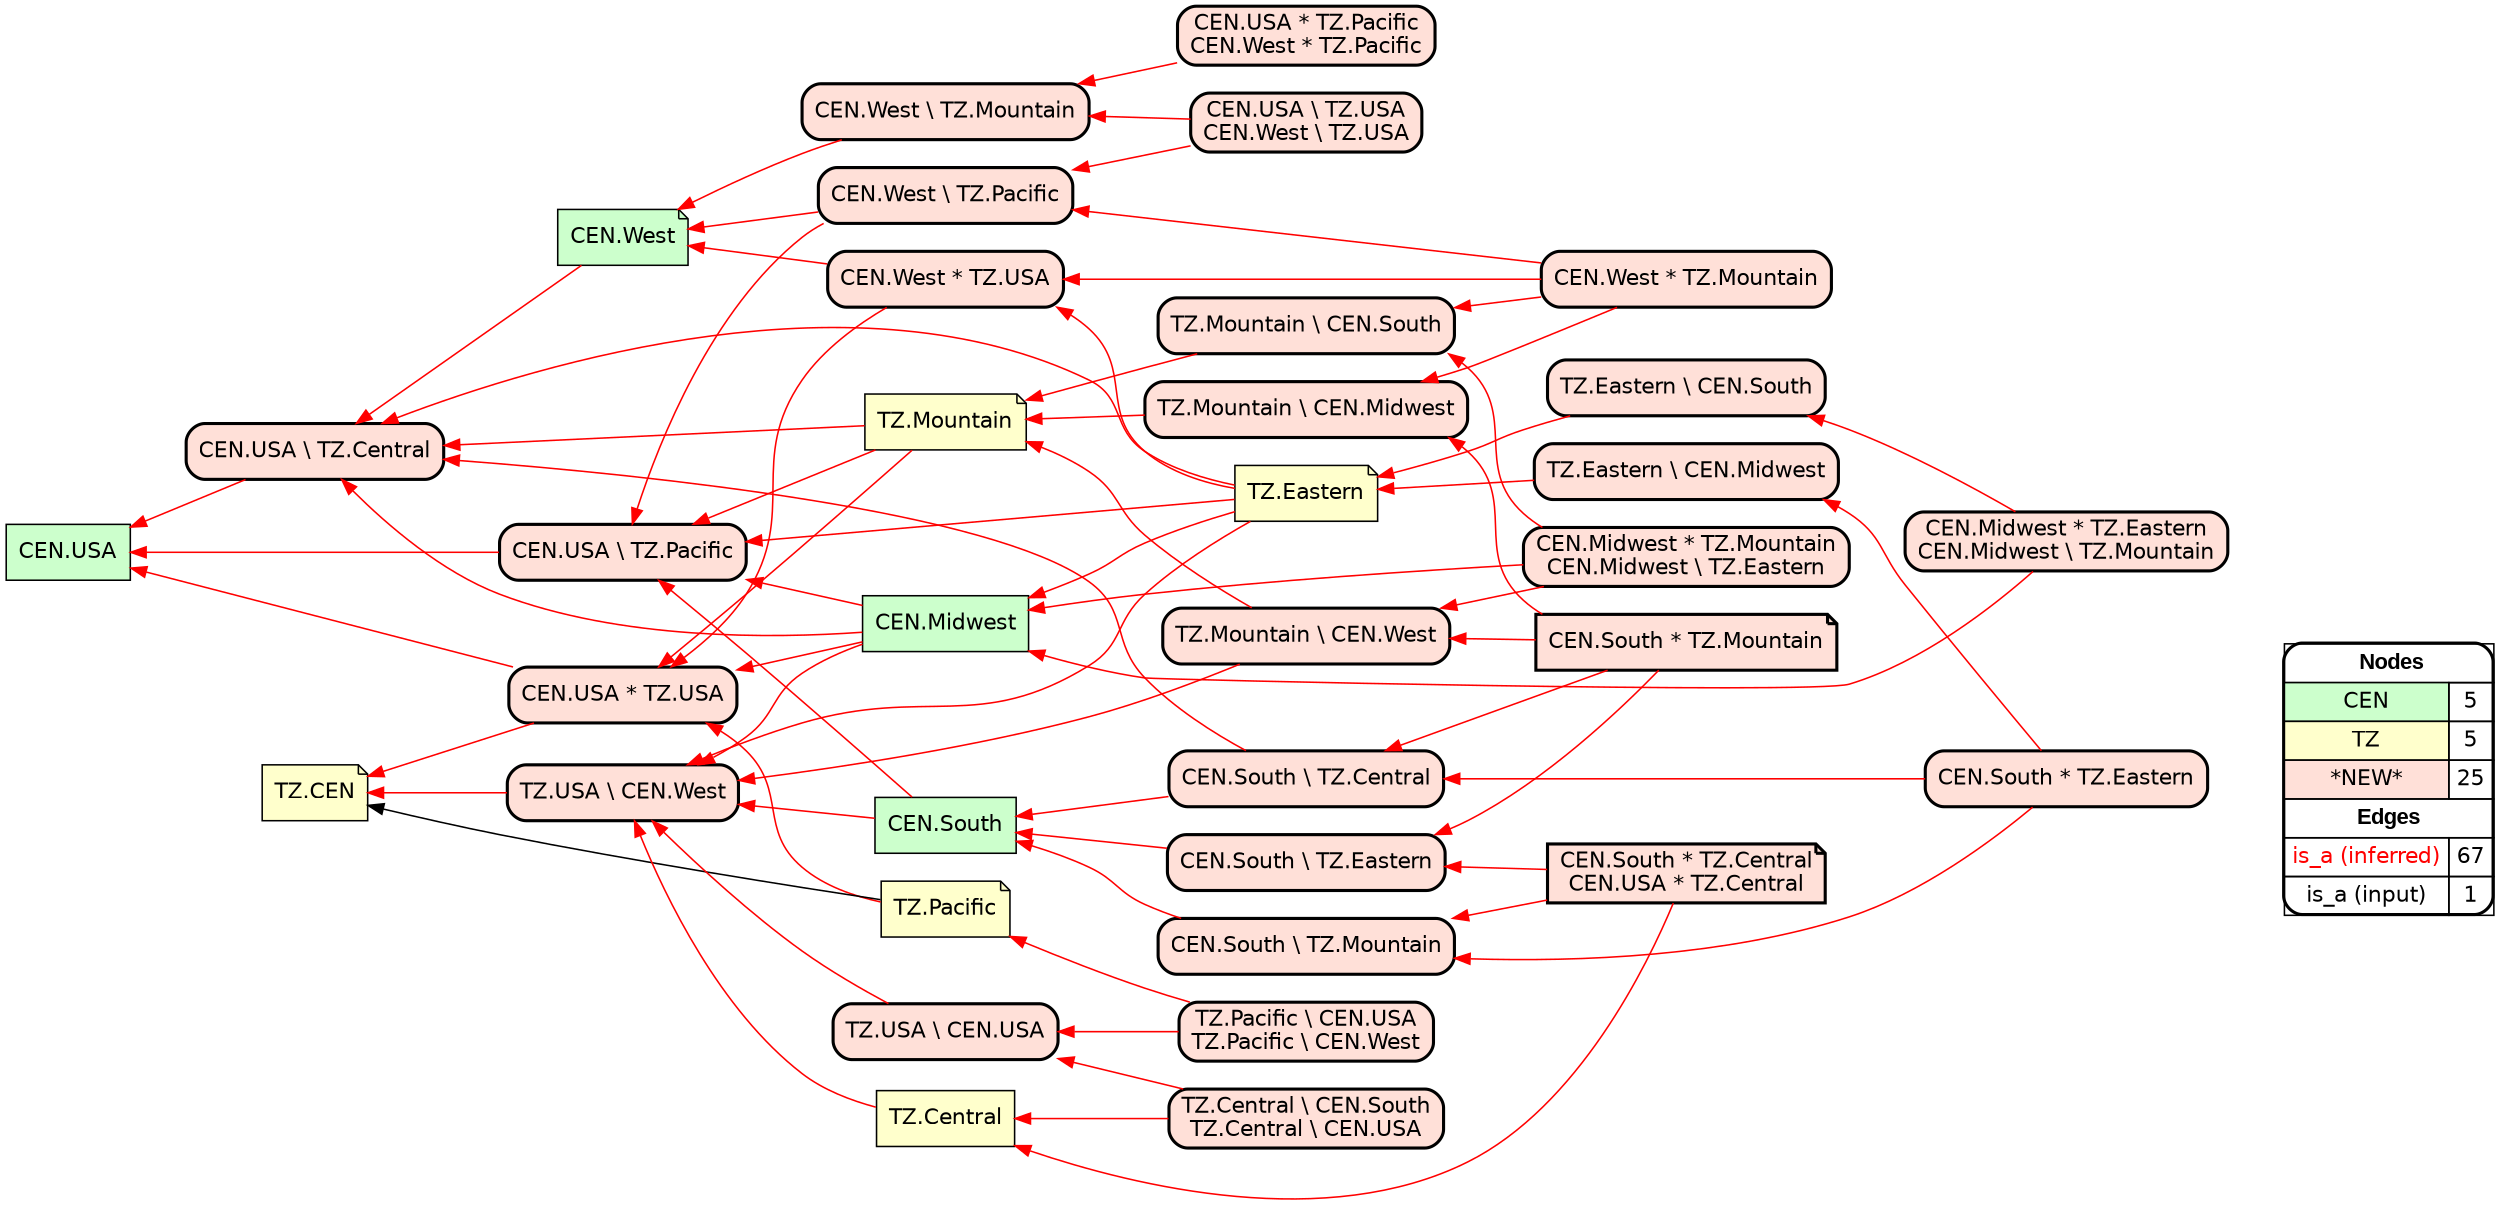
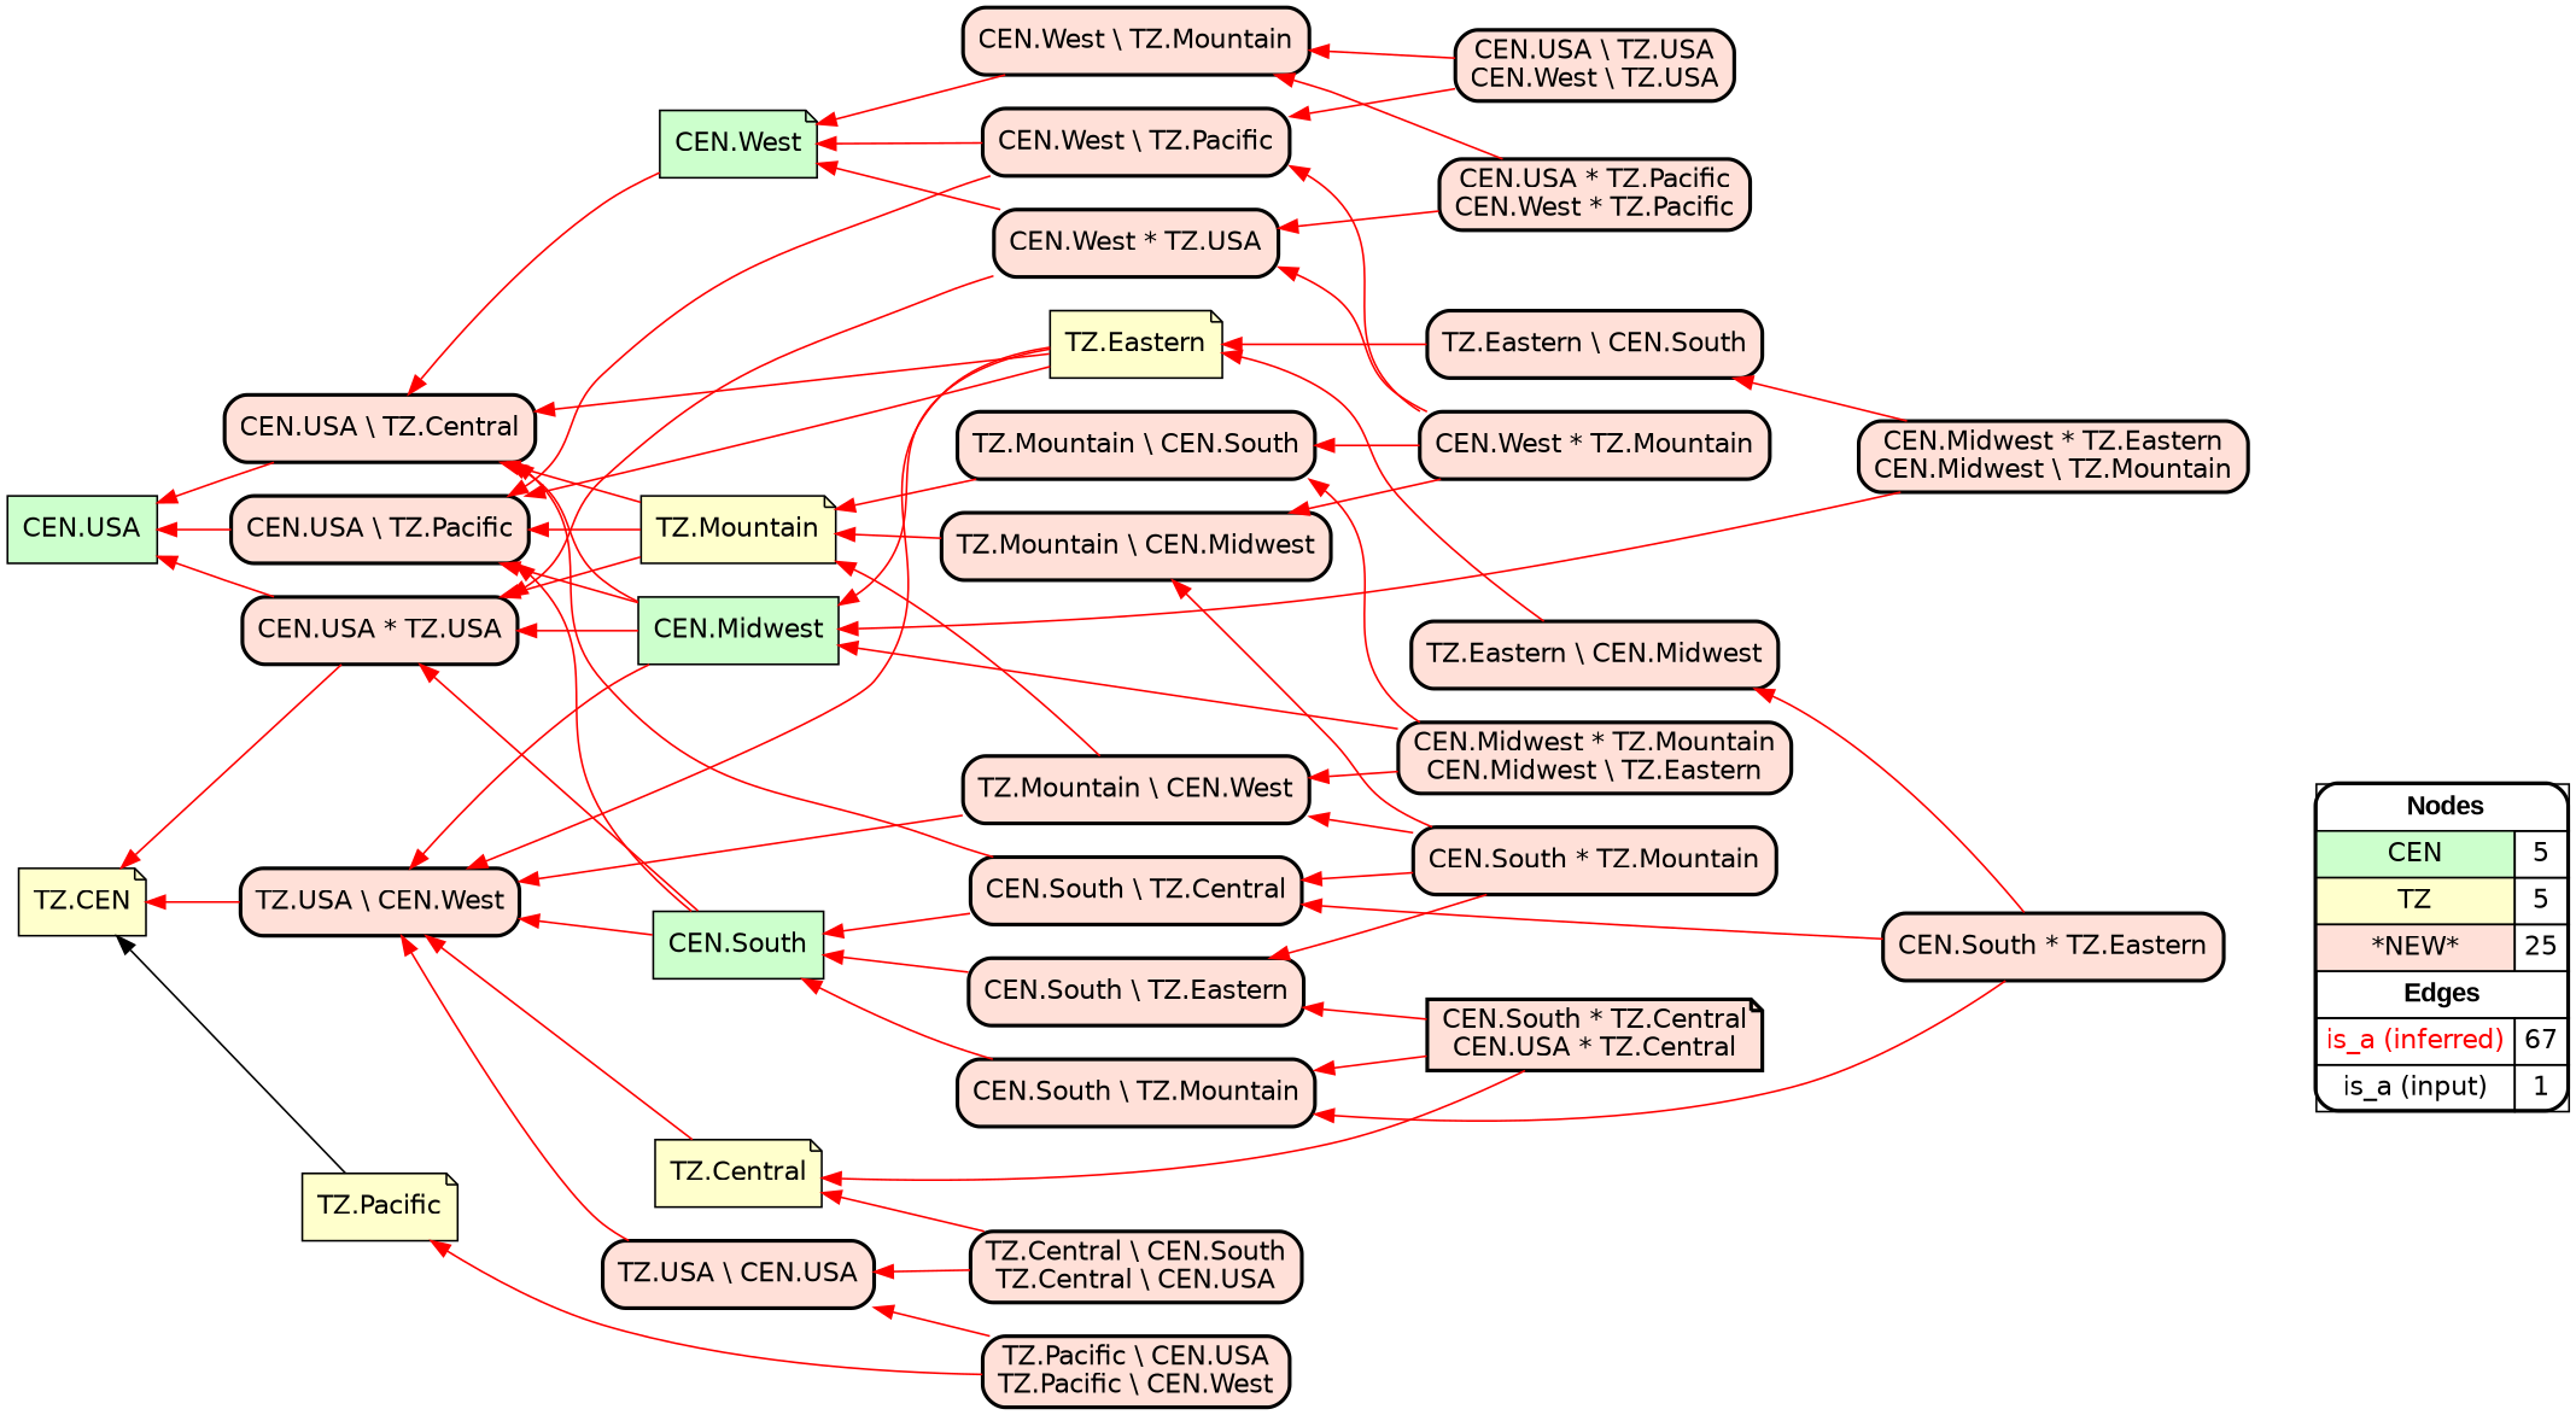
  digraph {
    rankdir=RL
    node [fillcolor="#FFE0D8" fontname=helvetica shape=box style="filled,rounded,bold"]
    edge [arrowhead=normal color="#FF0000" constraint=true penwidth=1 style=solid]
    n1 [fillcolor=white label=<   <TABLE BORDER="0" CELLBORDER="1" CELLSPACING="0" CELLPADDING="4">  <TR> <TD COLSPAN="2"><font face="Arial Black"> Nodes</font></TD> </TR>  <TR>   <TD bgcolor="#CCFFCC" fontname="helvetica">CEN</TD>   <TD>5</TD>   </TR>  <TR>   <TD bgcolor="#FFFFCC" fontname="helvetica">TZ</TD>   <TD>5</TD>   </TR>  <TR>   <TD bgcolor="#FFE0D8" fontname="helvetica">*NEW*</TD>   <TD>25</TD>   </TR>  <TR> <TD COLSPAN="2"><font face = "Arial Black"> Edges </font></TD> </TR>  <TR>   <TD><font color ="#FF0000">is_a (inferred)</font></TD><TD>67</TD> </TR> <TR>   <TD><font color ="#000000">is_a (input)</font></TD><TD>1</TD> </TR> </TABLE>   > margin=0]
    "CEN.Midwest" [fillcolor="#CCFFCC" style=filled]
    "CEN.USA \\ TZ.Central"
    "CEN.USA \\ TZ.Pacific"
    "TZ.USA \\ CEN.West"
    "CEN.USA * TZ.USA"
    "CEN.USA" [fillcolor="#CCFFCC" style=filled]
    n8 [fillcolor="#FFFFCC" label="TZ.CEN" shape=note style=filled]
    "CEN.West" [fillcolor="#CCFFCC" shape=note style=filled]
    "TZ.Eastern" [fillcolor="#FFFFCC" shape=note style=filled]
    "TZ.Eastern \\ CEN.Midwest"
    "TZ.Eastern \\ CEN.South"
    "CEN.South" [fillcolor="#CCFFCC" style=filled]
    "TZ.Mountain" [fillcolor="#FFFFCC" shape=note style=filled]
    "TZ.Pacific" [fillcolor="#FFFFCC" shape=note style=filled]
-   "TZ.Central" [fillcolor="#FFFFCC" style=filled]
+   "TZ.Central" [fillcolor="#FFFFCC" shape=note style=filled]
    "CEN.West * TZ.USA"
    "CEN.West * TZ.Mountain"
    "TZ.Mountain \\ CEN.South"
    "CEN.West \\ TZ.Pacific"
    "TZ.Mountain \\ CEN.Midwest"
    "CEN.South * TZ.Eastern"
    "CEN.South \\ TZ.Mountain"
    "CEN.South \\ TZ.Central"
    "CEN.South \\ TZ.Eastern"
    "CEN.South * TZ.Central\nCEN.USA * TZ.Central" [shape=note]
-   "CEN.South * TZ.Mountain" [shape=note]
+   "CEN.South * TZ.Mountain"
    "TZ.Mountain \\ CEN.West"
    "TZ.USA \\ CEN.USA"
    "CEN.USA \\ TZ.USA\nCEN.West \\ TZ.USA"
    "CEN.West \\ TZ.Mountain"
    "TZ.Central \\ CEN.South\nTZ.Central \\ CEN.USA"
    "CEN.Midwest * TZ.Mountain\nCEN.Midwest \\ TZ.Eastern"
    "CEN.Midwest * TZ.Eastern\nCEN.Midwest \\ TZ.Mountain"
    "TZ.Pacific \\ CEN.USA\nTZ.Pacific \\ CEN.West"
    "CEN.USA * TZ.Pacific\nCEN.West * TZ.Pacific"
    subgraph sub_1 {
      rank=source
      n1
    }
    "CEN.Midwest" -> "CEN.USA \\ TZ.Central"
    "CEN.Midwest" -> "CEN.USA \\ TZ.Pacific"
    "CEN.Midwest" -> "TZ.USA \\ CEN.West"
    "CEN.Midwest" -> "CEN.USA * TZ.USA"
    "CEN.USA \\ TZ.Central" -> "CEN.USA"
    "CEN.USA \\ TZ.Pacific" -> "CEN.USA"
    "TZ.USA \\ CEN.West" -> n8
    "CEN.USA * TZ.USA" -> "CEN.USA"
    "CEN.USA * TZ.USA" -> n8
    "CEN.West" -> "CEN.USA \\ TZ.Central"
    "TZ.Eastern" -> "CEN.Midwest"
    "TZ.Eastern" -> "CEN.USA \\ TZ.Central"
    "TZ.Eastern" -> "CEN.USA \\ TZ.Pacific"
    "TZ.Eastern" -> "TZ.USA \\ CEN.West"
    "TZ.Eastern \\ CEN.Midwest" -> "TZ.Eastern"
    "TZ.Eastern \\ CEN.South" -> "TZ.Eastern"
    "CEN.South" -> "CEN.USA \\ TZ.Pacific"
    "CEN.South" -> "TZ.USA \\ CEN.West"
-   "TZ.Pacific" -> "CEN.USA * TZ.USA"
+   "CEN.South" -> "CEN.USA * TZ.USA"
    "TZ.Mountain" -> "CEN.USA \\ TZ.Central"
    "TZ.Mountain" -> "CEN.USA \\ TZ.Pacific"
    "TZ.Mountain" -> "CEN.USA * TZ.USA"
    "TZ.Pacific" -> n8 [color="#000000"]
    "TZ.Central" -> "TZ.USA \\ CEN.West"
    "CEN.West * TZ.USA" -> "CEN.USA * TZ.USA"
    "CEN.West * TZ.USA" -> "CEN.West"
    "CEN.West * TZ.Mountain" -> "CEN.West * TZ.USA"
    "CEN.West * TZ.Mountain" -> "TZ.Mountain \\ CEN.South"
    "CEN.West * TZ.Mountain" -> "CEN.West \\ TZ.Pacific"
    "CEN.West * TZ.Mountain" -> "TZ.Mountain \\ CEN.Midwest"
    "TZ.Mountain \\ CEN.South" -> "TZ.Mountain"
    "CEN.West \\ TZ.Pacific" -> "CEN.USA \\ TZ.Pacific"
    "CEN.West \\ TZ.Pacific" -> "CEN.West"
    "TZ.Mountain \\ CEN.Midwest" -> "TZ.Mountain"
    "CEN.South * TZ.Eastern" -> "TZ.Eastern \\ CEN.Midwest"
    "CEN.South * TZ.Eastern" -> "CEN.South \\ TZ.Mountain"
    "CEN.South * TZ.Eastern" -> "CEN.South \\ TZ.Central"
    "CEN.South \\ TZ.Mountain" -> "CEN.South"
    "CEN.South \\ TZ.Central" -> "CEN.USA \\ TZ.Central"
    "CEN.South \\ TZ.Central" -> "CEN.South"
    "CEN.South \\ TZ.Eastern" -> "CEN.South"
    "CEN.South * TZ.Central\nCEN.USA * TZ.Central" -> "TZ.Central"
    "CEN.South * TZ.Central\nCEN.USA * TZ.Central" -> "CEN.South \\ TZ.Mountain"
    "CEN.South * TZ.Central\nCEN.USA * TZ.Central" -> "CEN.South \\ TZ.Eastern"
    "CEN.South * TZ.Mountain" -> "TZ.Mountain \\ CEN.Midwest"
    "CEN.South * TZ.Mountain" -> "CEN.South \\ TZ.Central"
    "CEN.South * TZ.Mountain" -> "CEN.South \\ TZ.Eastern"
    "CEN.South * TZ.Mountain" -> "TZ.Mountain \\ CEN.West"
    "TZ.Mountain \\ CEN.West" -> "TZ.USA \\ CEN.West"
    "TZ.Mountain \\ CEN.West" -> "TZ.Mountain"
    "TZ.USA \\ CEN.USA" -> "TZ.USA \\ CEN.West"
    "CEN.USA \\ TZ.USA\nCEN.West \\ TZ.USA" -> "CEN.West \\ TZ.Pacific"
    "CEN.USA \\ TZ.USA\nCEN.West \\ TZ.USA" -> "CEN.West \\ TZ.Mountain"
    "CEN.West \\ TZ.Mountain" -> "CEN.West"
    "TZ.Central \\ CEN.South\nTZ.Central \\ CEN.USA" -> "TZ.Central"
    "TZ.Central \\ CEN.South\nTZ.Central \\ CEN.USA" -> "TZ.USA \\ CEN.USA"
    "CEN.Midwest * TZ.Mountain\nCEN.Midwest \\ TZ.Eastern" -> "CEN.Midwest"
    "CEN.Midwest * TZ.Mountain\nCEN.Midwest \\ TZ.Eastern" -> "TZ.Mountain \\ CEN.South"
    "CEN.Midwest * TZ.Mountain\nCEN.Midwest \\ TZ.Eastern" -> "TZ.Mountain \\ CEN.West"
    "CEN.Midwest * TZ.Eastern\nCEN.Midwest \\ TZ.Mountain" -> "CEN.Midwest"
    "CEN.Midwest * TZ.Eastern\nCEN.Midwest \\ TZ.Mountain" -> "TZ.Eastern \\ CEN.South"
    "TZ.Pacific \\ CEN.USA\nTZ.Pacific \\ CEN.West" -> "TZ.Pacific"
    "TZ.Pacific \\ CEN.USA\nTZ.Pacific \\ CEN.West" -> "TZ.USA \\ CEN.USA"
-   "TZ.Eastern" -> "CEN.West * TZ.USA"
+   "CEN.USA * TZ.Pacific\nCEN.West * TZ.Pacific" -> "CEN.West * TZ.USA"
    "CEN.USA * TZ.Pacific\nCEN.West * TZ.Pacific" -> "CEN.West \\ TZ.Mountain"
  }
